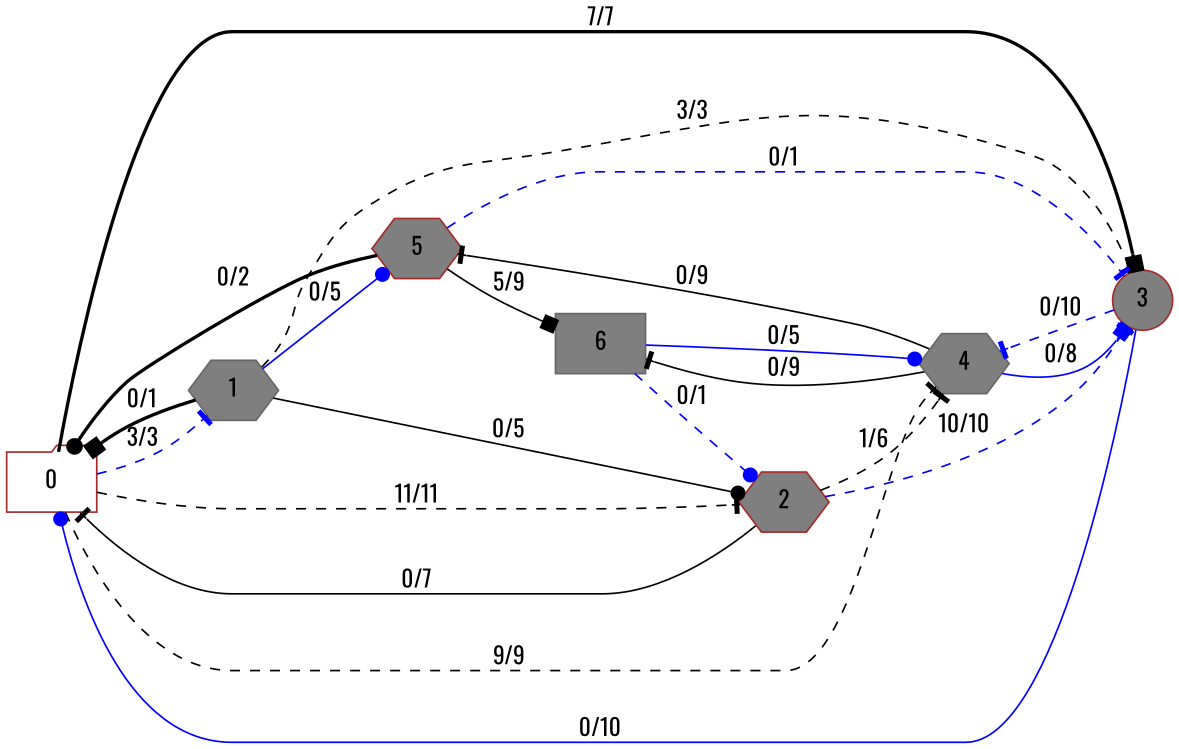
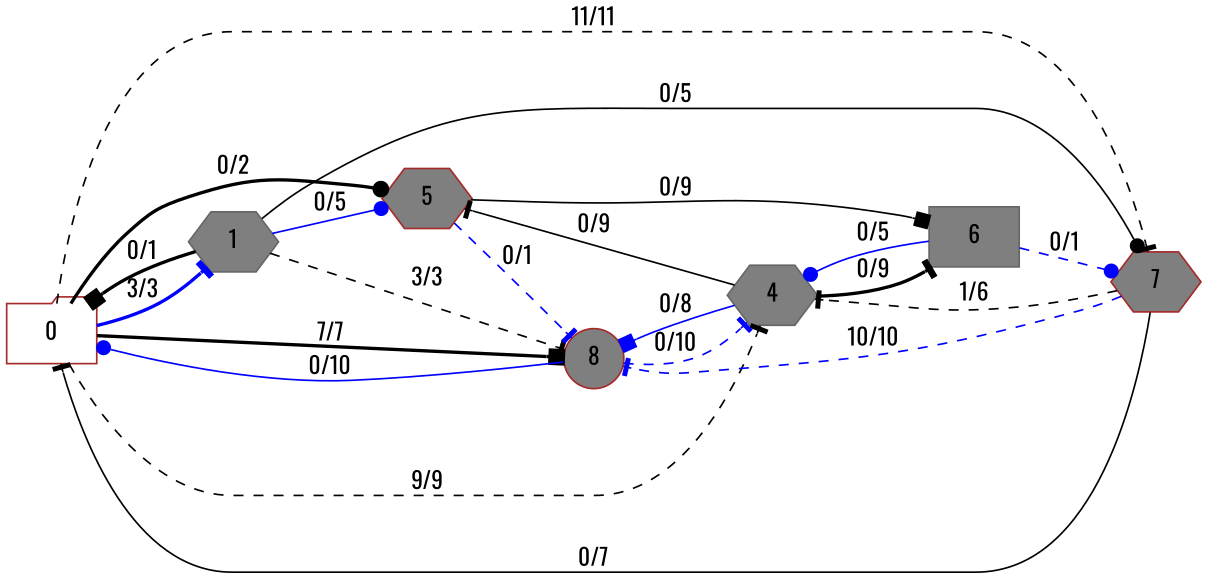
  digraph {
    fontname=Oswald
    rankdir=LR
    node [color=brown fillcolor=grey50 fontname=Oswald shape=hexagon style=filled]
    edge [arrowhead=tee color=black fontname=Oswald style=dashed]
    0 [fillcolor=grey100 shape=folder]
    1 [color=gray40]
-   2
-   3 [shape=circle]
+   2 [label=7]
+   3 [shape=circle label=8]
    4 [color=gray40]
    5
    6 [color=gray40 shape=box]
-   0 -> 1 [color=blue label="3/3"]
+   0 -> 1 [color=blue label="3/3" style=bold]
    0 -> 2 [label="11/11"]
    0 -> 3 [arrowhead=box label="7/7" style=bold]
    0 -> 4 [label="9/9"]
    1 -> 0 [arrowhead=box label="0/1" style=bold]
    1 -> 2 [arrowhead=dot label="0/5" style=solid]
    1 -> 3 [label="3/3"]
    1 -> 5 [arrowhead=dot color=blue label="0/5" style=solid]
    2 -> 0 [label="0/7" style=solid]
    2 -> 3 [color=blue label="10/10"]
    2 -> 4 [label="1/6"]
    3 -> 0 [arrowhead=dot color=blue label="0/10" style=solid]
    3 -> 4 [color=blue label="0/10"]
    4 -> 3 [arrowhead=box color=blue label="0/8" style=solid]
    4 -> 5 [label="0/9" style=solid]
-   4 -> 6 [label="0/9" style=solid]
-   5 -> 0 [arrowhead=dot label="0/2" style=bold]
+   4 -> 6 [label="0/9" style=bold]
+   0 -> 5 [arrowhead=dot label="0/2" style=bold]
    5 -> 3 [color=blue label="0/1"]
-   5 -> 6 [arrowhead=box label="5/9" style=solid]
+   5 -> 6 [arrowhead=box label="0/9" style=solid]
    6 -> 2 [arrowhead=dot color=blue label="0/1"]
    6 -> 4 [arrowhead=dot color=blue label="0/5" style=solid]
  }
